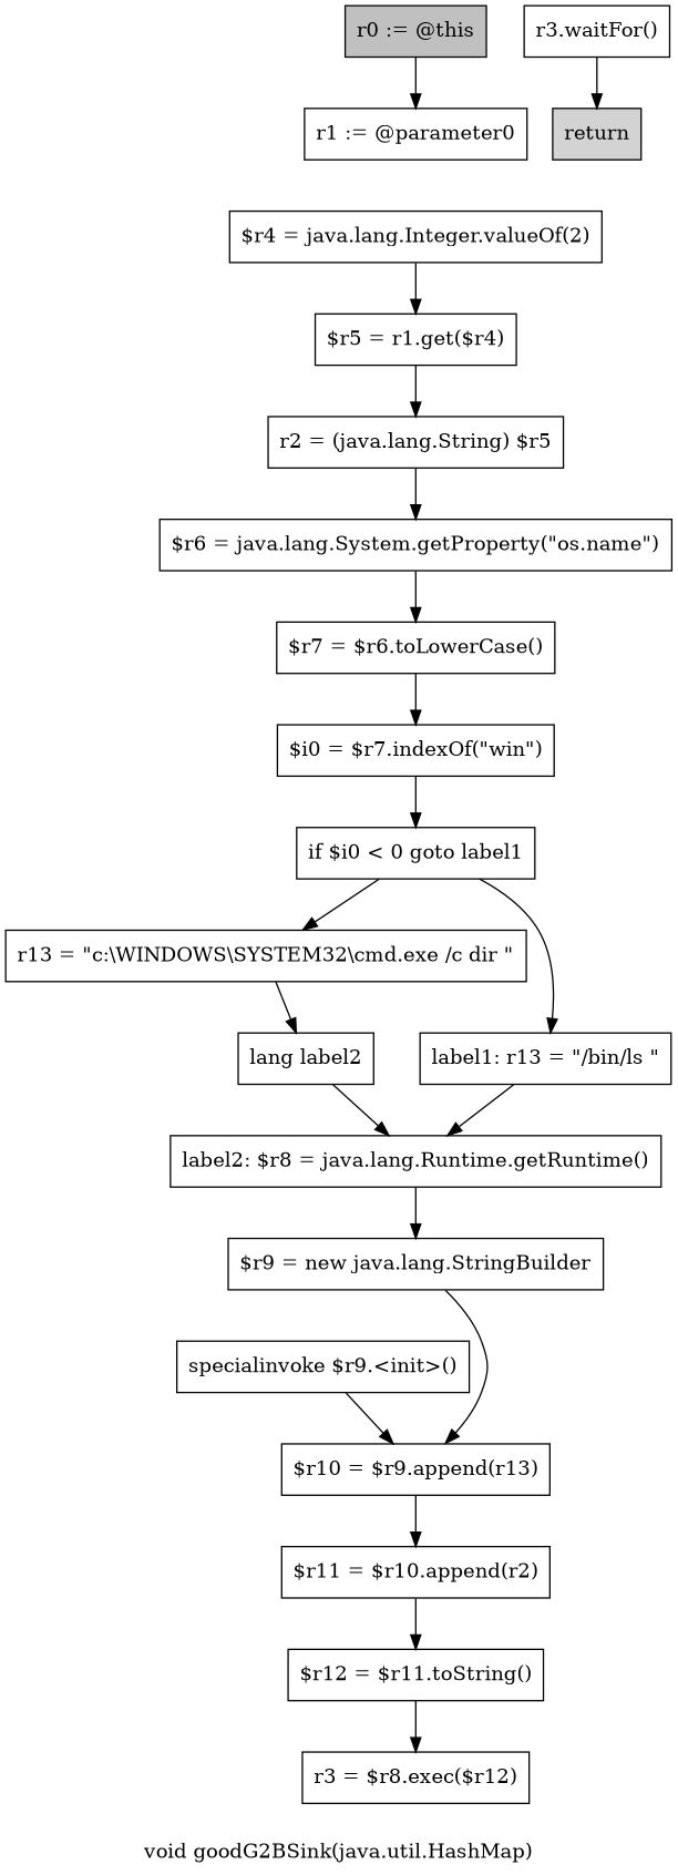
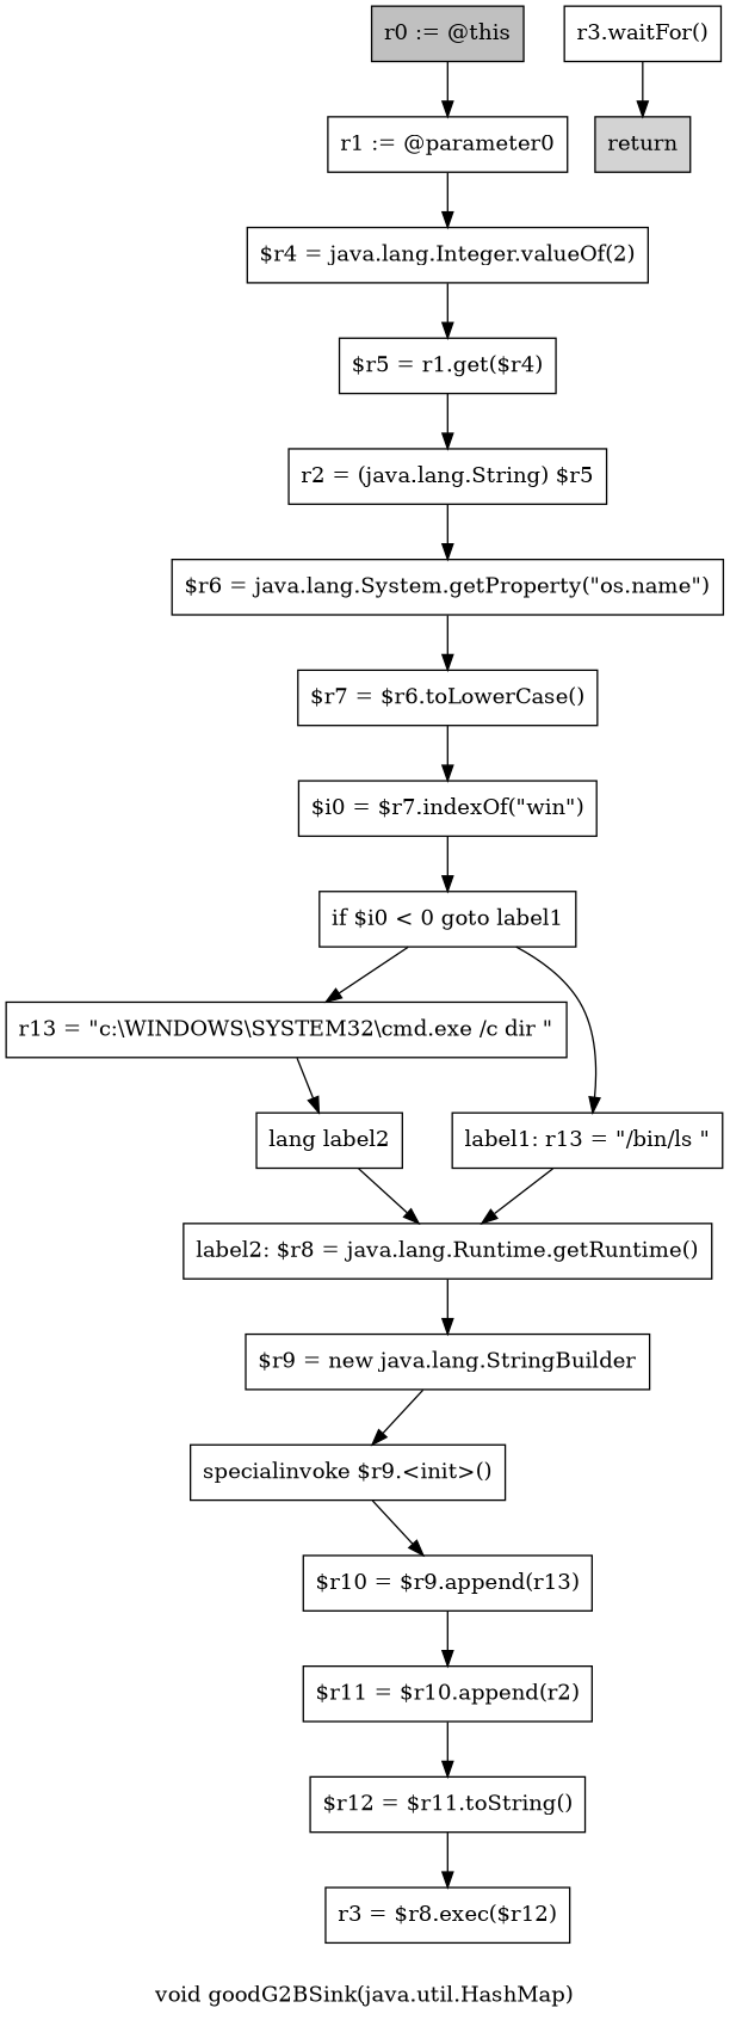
  digraph {
    label="void goodG2BSink(java.util.HashMap)"
    node [shape=box]
    n1 [fillcolor=gray label="r0 := @this" style=filled]
    n2 [label="r1 := @parameter0"]
    n3 [label="$r4 = java.lang.Integer.valueOf(2)"]
    n4 [label="$r5 = r1.get($r4)"]
    n5 [label="r2 = (java.lang.String) $r5"]
    n6 [label="$r6 = java.lang.System.getProperty(\"os.name\")"]
    n7 [label="$r7 = $r6.toLowerCase()"]
    n8 [label="$i0 = $r7.indexOf(\"win\")"]
    n9 [label="if $i0 < 0 goto label1"]
    n10 [label="r13 = \"c:\\WINDOWS\\SYSTEM32\\cmd.exe /c dir \""]
    n11 [label="label1: r13 = \"/bin/ls \""]
    n12 [label="lang label2"]
    n13 [label="label2: $r8 = java.lang.Runtime.getRuntime()"]
    n14 [label="$r9 = new java.lang.StringBuilder"]
    n15 [label="specialinvoke $r9.<init>()"]
    n16 [label="$r10 = $r9.append(r13)"]
    n17 [label="$r11 = $r10.append(r2)"]
    n18 [label="$r12 = $r11.toString()"]
    n19 [label="r3 = $r8.exec($r12)"]
    n20 [label="r3.waitFor()"]
    n21 [fillcolor=lightgray label=return style=filled]
    n1 -> n2
+   n2 -> n3
    n3 -> n4
    n4 -> n5
    n5 -> n6
    n6 -> n7
    n7 -> n8
    n8 -> n9
    n9 -> n10
    n9 -> n11
    n10 -> n12
    n11 -> n13
    n12 -> n13
    n13 -> n14
-   n14 -> n16
+   n14 -> n15
    n15 -> n16
    n16 -> n17
    n17 -> n18
    n18 -> n19
    n20 -> n21
  }
